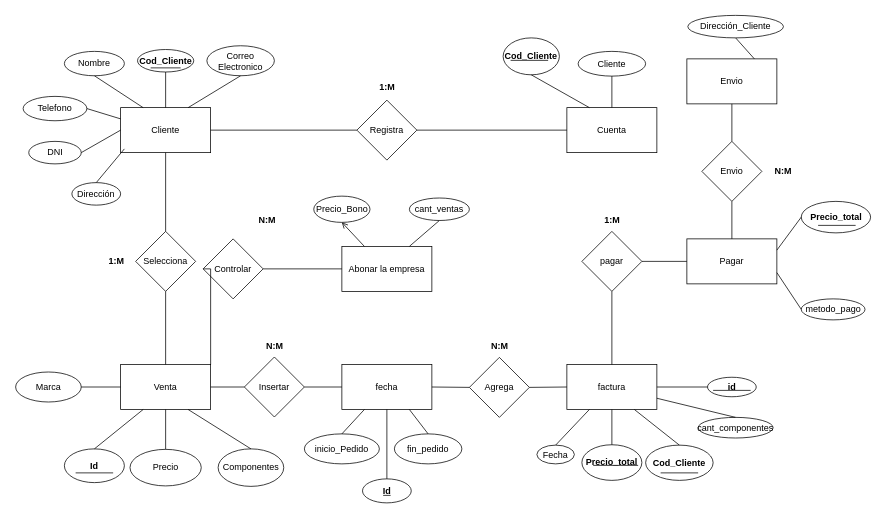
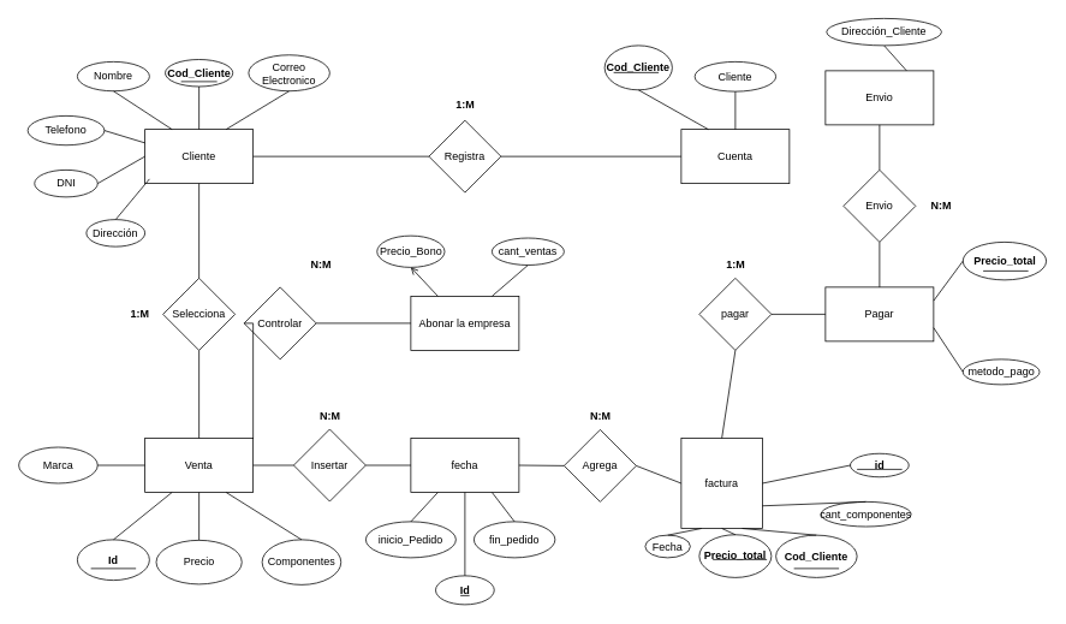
  <mxCell id="0" />
  <mxCell id="1" parent="0" />
  <mxCell id="2" value="Cliente" style="rounded=0;whiteSpace=wrap;html=1;" parent="1" vertex="1"><mxGeometry x="160" y="143" width="120" height="60" as="geometry" /></mxCell>
  <mxCell id="3" value="Registra" style="rhombus;whiteSpace=wrap;html=1;" parent="1" vertex="1"><mxGeometry x="475" y="133" width="80" height="80" as="geometry" /></mxCell>
  <mxCell id="4" value="Venta" style="rounded=0;whiteSpace=wrap;html=1;" parent="1" vertex="1"><mxGeometry x="160" y="485.5" width="120" height="60" as="geometry" /></mxCell>
- <mxCell id="5" value="factura" style="rounded=0;whiteSpace=wrap;html=1;" parent="1" vertex="1"><mxGeometry x="755" y="485.5" width="120" height="60" as="geometry" /></mxCell>
+ <mxCell id="5" value="factura" style="rounded=0;whiteSpace=wrap;html=1;" parent="1" vertex="1"><mxGeometry x="755" y="485.5" width="90" height="100" as="geometry" /></mxCell>
  <mxCell id="6" value="Abonar la empresa" style="rounded=0;whiteSpace=wrap;html=1;" parent="1" vertex="1"><mxGeometry x="455" y="328" width="120" height="60" as="geometry" /></mxCell>
  <mxCell id="7" value="Pagar" style="rounded=0;whiteSpace=wrap;html=1;" parent="1" vertex="1"><mxGeometry x="915" y="318" width="120" height="60" as="geometry" /></mxCell>
  <mxCell id="8" value="fecha" style="rounded=0;whiteSpace=wrap;html=1;" parent="1" vertex="1"><mxGeometry x="455" y="485.5" width="120" height="60" as="geometry" /></mxCell>
  <mxCell id="9" value="Nombre" style="ellipse;whiteSpace=wrap;html=1;" parent="1" vertex="1"><mxGeometry x="85" y="68" width="80" height="32.5" as="geometry" /></mxCell>
  <mxCell id="10" value="DNI" style="ellipse;whiteSpace=wrap;html=1;" parent="1" vertex="1"><mxGeometry x="37.5" y="188" width="70" height="30" as="geometry" /></mxCell>
  <mxCell id="11" value="&lt;b&gt;Cod_Cliente&lt;/b&gt;" style="ellipse;whiteSpace=wrap;html=1;" parent="1" vertex="1"><mxGeometry x="182.5" y="65.5" width="75" height="30" as="geometry" /></mxCell>
  <mxCell id="12" value="Telefono" style="ellipse;whiteSpace=wrap;html=1;" parent="1" vertex="1"><mxGeometry x="30" y="128" width="85" height="32.5" as="geometry" /></mxCell>
  <mxCell id="13" value="Correo Electronico" style="ellipse;whiteSpace=wrap;html=1;" parent="1" vertex="1"><mxGeometry x="275" y="60.5" width="90" height="40" as="geometry" /></mxCell>
  <mxCell id="14" value="inicio_Pedido" style="ellipse;whiteSpace=wrap;html=1;" parent="1" vertex="1"><mxGeometry x="405" y="578" width="100" height="40" as="geometry" /></mxCell>
  <mxCell id="15" value="fin_pedido" style="ellipse;whiteSpace=wrap;html=1;" parent="1" vertex="1"><mxGeometry x="525" y="578" width="90" height="40" as="geometry" /></mxCell>
  <mxCell id="16" value="&lt;b&gt;Id&lt;/b&gt;" style="ellipse;whiteSpace=wrap;html=1;" parent="1" vertex="1"><mxGeometry x="482.5" y="638" width="65" height="32" as="geometry" /></mxCell>
- <mxCell id="17" value="cant_componentes" style="ellipse;whiteSpace=wrap;html=1;" parent="1" vertex="1"><mxGeometry x="930" y="556" width="100" height="27.5" as="geometry" /></mxCell>
+ <mxCell id="17" value="cant_componentes" style="ellipse;whiteSpace=wrap;html=1;" parent="1" vertex="1"><mxGeometry x="910" y="556" width="100" height="27.5" as="geometry" /></mxCell>
  <mxCell id="18" value="metodo_pago" style="ellipse;whiteSpace=wrap;html=1;" parent="1" vertex="1"><mxGeometry x="1067.5" y="398" width="85" height="28" as="geometry" /></mxCell>
  <mxCell id="19" value="Precio" style="ellipse;whiteSpace=wrap;html=1;" parent="1" vertex="1"><mxGeometry x="172.5" y="598.62" width="95" height="48.75" as="geometry" /></mxCell>
  <mxCell id="20" value="Componentes" style="ellipse;whiteSpace=wrap;html=1;" parent="1" vertex="1"><mxGeometry x="290" y="598" width="87.5" height="50" as="geometry" /></mxCell>
  <mxCell id="21" value="Marca" style="ellipse;whiteSpace=wrap;html=1;" parent="1" vertex="1"><mxGeometry x="20" y="495.5" width="87.5" height="40" as="geometry" /></mxCell>
  <mxCell id="22" value="&lt;b&gt;Id&lt;/b&gt;" style="ellipse;whiteSpace=wrap;html=1;" parent="1" vertex="1"><mxGeometry x="85" y="598" width="80" height="45" as="geometry" /></mxCell>
  <mxCell id="23" value="&lt;b&gt;Cod_Cliente&lt;/b&gt;" style="ellipse;whiteSpace=wrap;html=1;" parent="1" vertex="1"><mxGeometry x="860" y="593" width="90" height="47" as="geometry" /></mxCell>
  <mxCell id="24" value="Fecha" style="ellipse;whiteSpace=wrap;html=1;" parent="1" vertex="1"><mxGeometry x="715" y="593" width="50" height="25" as="geometry" /></mxCell>
  <mxCell id="25" value="cant_ventas" style="ellipse;whiteSpace=wrap;html=1;" parent="1" vertex="1"><mxGeometry x="545" y="263.5" width="80" height="30" as="geometry" /></mxCell>
  <mxCell id="26" value="" style="endArrow=none;html=1;rounded=0;entryX=0.5;entryY=1;entryDx=0;entryDy=0;exitX=0.25;exitY=0;exitDx=0;exitDy=0;" parent="1" source="2" target="9" edge="1"><mxGeometry width="50" height="50" relative="1" as="geometry"><mxPoint x="295" y="138" as="sourcePoint" /><mxPoint x="345" y="88" as="targetPoint" /></mxGeometry></mxCell>
  <mxCell id="27" value="" style="endArrow=none;html=1;rounded=0;exitX=0.5;exitY=0;exitDx=0;exitDy=0;entryX=0.5;entryY=1;entryDx=0;entryDy=0;" parent="1" source="2" target="11" edge="1"><mxGeometry width="50" height="50" relative="1" as="geometry"><mxPoint x="335" y="158" as="sourcePoint" /><mxPoint x="385" y="108" as="targetPoint" /></mxGeometry></mxCell>
  <mxCell id="28" value="" style="endArrow=none;html=1;rounded=0;exitX=0.75;exitY=0;exitDx=0;exitDy=0;entryX=0.5;entryY=1;entryDx=0;entryDy=0;" parent="1" source="2" target="13" edge="1"><mxGeometry width="50" height="50" relative="1" as="geometry"><mxPoint x="345" y="158" as="sourcePoint" /><mxPoint x="395" y="108" as="targetPoint" /></mxGeometry></mxCell>
  <mxCell id="29" value="" style="endArrow=none;html=1;rounded=0;entryX=1;entryY=0.5;entryDx=0;entryDy=0;exitX=0;exitY=0.25;exitDx=0;exitDy=0;" parent="1" source="2" target="12" edge="1"><mxGeometry width="50" height="50" relative="1" as="geometry"><mxPoint x="35" y="258" as="sourcePoint" /><mxPoint x="85" y="208" as="targetPoint" /></mxGeometry></mxCell>
  <mxCell id="30" value="" style="endArrow=none;html=1;rounded=0;entryX=0;entryY=0.5;entryDx=0;entryDy=0;exitX=1;exitY=0.5;exitDx=0;exitDy=0;" parent="1" source="10" target="2" edge="1"><mxGeometry width="50" height="50" relative="1" as="geometry"><mxPoint x="-75" y="298" as="sourcePoint" /><mxPoint x="-25" y="248" as="targetPoint" /></mxGeometry></mxCell>
  <mxCell id="31" value="" style="endArrow=none;html=1;rounded=0;entryX=1;entryY=0.5;entryDx=0;entryDy=0;exitX=0;exitY=0.5;exitDx=0;exitDy=0;" parent="1" source="3" target="2" edge="1"><mxGeometry width="50" height="50" relative="1" as="geometry"><mxPoint x="345" y="228" as="sourcePoint" /><mxPoint x="395" y="178" as="targetPoint" /></mxGeometry></mxCell>
  <mxCell id="32" value="Cuenta" style="rounded=0;whiteSpace=wrap;html=1;" parent="1" vertex="1"><mxGeometry x="755" y="143" width="120" height="60" as="geometry" /></mxCell>
  <mxCell id="33" value="Cliente" style="ellipse;whiteSpace=wrap;html=1;" parent="1" vertex="1"><mxGeometry x="770" y="68" width="90" height="33" as="geometry" /></mxCell>
  <mxCell id="34" value="" style="endArrow=none;html=1;rounded=0;exitX=0.5;exitY=0;exitDx=0;exitDy=0;entryX=0.5;entryY=1;entryDx=0;entryDy=0;" parent="1" source="32" target="33" edge="1"><mxGeometry width="50" height="50" relative="1" as="geometry"><mxPoint x="715" y="108" as="sourcePoint" /><mxPoint x="765" y="58" as="targetPoint" /></mxGeometry></mxCell>
  <mxCell id="35" value="" style="endArrow=none;html=1;rounded=0;entryX=0;entryY=0.5;entryDx=0;entryDy=0;exitX=1;exitY=0.5;exitDx=0;exitDy=0;" parent="1" source="3" target="32" edge="1"><mxGeometry width="50" height="50" relative="1" as="geometry"><mxPoint x="645" y="248" as="sourcePoint" /><mxPoint x="695" y="198" as="targetPoint" /></mxGeometry></mxCell>
  <mxCell id="36" value="Selecciona" style="rhombus;whiteSpace=wrap;html=1;" parent="1" vertex="1"><mxGeometry x="180" y="308" width="80" height="80" as="geometry" /></mxCell>
  <mxCell id="37" value="" style="endArrow=none;html=1;rounded=0;entryX=0.5;entryY=1;entryDx=0;entryDy=0;exitX=0.5;exitY=0;exitDx=0;exitDy=0;" parent="1" source="4" target="36" edge="1"><mxGeometry width="50" height="50" relative="1" as="geometry"><mxPoint x="175" y="488" as="sourcePoint" /><mxPoint x="225" y="438" as="targetPoint" /></mxGeometry></mxCell>
  <mxCell id="38" value="" style="endArrow=none;html=1;rounded=0;entryX=0.5;entryY=1;entryDx=0;entryDy=0;exitX=0.5;exitY=0;exitDx=0;exitDy=0;" parent="1" source="36" target="2" edge="1"><mxGeometry width="50" height="50" relative="1" as="geometry"><mxPoint x="95" y="308" as="sourcePoint" /><mxPoint x="145" y="258" as="targetPoint" /></mxGeometry></mxCell>
  <mxCell id="39" value="" style="endArrow=none;html=1;rounded=0;entryX=0.75;entryY=1;entryDx=0;entryDy=0;exitX=0.5;exitY=0;exitDx=0;exitDy=0;" parent="1" source="20" target="4" edge="1"><mxGeometry width="50" height="50" relative="1" as="geometry"><mxPoint x="315" y="568" as="sourcePoint" /><mxPoint x="365" y="518" as="targetPoint" /></mxGeometry></mxCell>
  <mxCell id="40" value="" style="endArrow=none;html=1;rounded=0;entryX=0.5;entryY=1;entryDx=0;entryDy=0;exitX=0.5;exitY=0;exitDx=0;exitDy=0;" parent="1" source="19" target="4" edge="1"><mxGeometry width="50" height="50" relative="1" as="geometry"><mxPoint x="155" y="618" as="sourcePoint" /><mxPoint x="205" y="568" as="targetPoint" /></mxGeometry></mxCell>
  <mxCell id="41" value="" style="endArrow=none;html=1;rounded=0;exitX=0.5;exitY=0;exitDx=0;exitDy=0;entryX=0.25;entryY=1;entryDx=0;entryDy=0;" parent="1" source="22" target="4" edge="1"><mxGeometry width="50" height="50" relative="1" as="geometry"><mxPoint x="105" y="578" as="sourcePoint" /><mxPoint x="155" y="528" as="targetPoint" /></mxGeometry></mxCell>
  <mxCell id="42" value="" style="endArrow=none;html=1;rounded=0;entryX=0;entryY=0.5;entryDx=0;entryDy=0;exitX=1;exitY=0.5;exitDx=0;exitDy=0;" parent="1" source="21" target="4" edge="1"><mxGeometry width="50" height="50" relative="1" as="geometry"><mxPoint x="115" y="558" as="sourcePoint" /><mxPoint x="165" y="508" as="targetPoint" /></mxGeometry></mxCell>
  <mxCell id="43" value="Insertar" style="rhombus;whiteSpace=wrap;html=1;" parent="1" vertex="1"><mxGeometry x="325" y="475.5" width="80" height="80" as="geometry" /></mxCell>
  <mxCell id="44" value="" style="endArrow=none;html=1;rounded=0;exitX=1;exitY=0.5;exitDx=0;exitDy=0;entryX=0;entryY=0.5;entryDx=0;entryDy=0;" parent="1" source="4" target="43" edge="1"><mxGeometry width="50" height="50" relative="1" as="geometry"><mxPoint x="285" y="438" as="sourcePoint" /><mxPoint x="335" y="388" as="targetPoint" /></mxGeometry></mxCell>
  <mxCell id="45" value="" style="endArrow=none;html=1;rounded=0;exitX=1;exitY=0.5;exitDx=0;exitDy=0;entryX=0;entryY=0.5;entryDx=0;entryDy=0;" parent="1" source="43" target="8" edge="1"><mxGeometry width="50" height="50" relative="1" as="geometry"><mxPoint x="405" y="438" as="sourcePoint" /><mxPoint x="455" y="388" as="targetPoint" /></mxGeometry></mxCell>
  <mxCell id="46" value="" style="endArrow=none;html=1;rounded=0;exitX=0.5;exitY=0;exitDx=0;exitDy=0;entryX=0.25;entryY=1;entryDx=0;entryDy=0;" parent="1" source="14" target="8" edge="1"><mxGeometry width="50" height="50" relative="1" as="geometry"><mxPoint x="555" y="648" as="sourcePoint" /><mxPoint x="605" y="598" as="targetPoint" /></mxGeometry></mxCell>
  <mxCell id="47" value="" style="endArrow=none;html=1;rounded=0;entryX=0.5;entryY=1;entryDx=0;entryDy=0;exitX=0.5;exitY=0;exitDx=0;exitDy=0;" parent="1" source="16" target="8" edge="1"><mxGeometry width="50" height="50" relative="1" as="geometry"><mxPoint x="535" y="608" as="sourcePoint" /><mxPoint x="585" y="558" as="targetPoint" /></mxGeometry></mxCell>
  <mxCell id="48" value="" style="endArrow=none;html=1;rounded=0;entryX=0.75;entryY=1;entryDx=0;entryDy=0;exitX=0.5;exitY=0;exitDx=0;exitDy=0;" parent="1" source="15" target="8" edge="1"><mxGeometry width="50" height="50" relative="1" as="geometry"><mxPoint x="585" y="758" as="sourcePoint" /><mxPoint x="635" y="708" as="targetPoint" /></mxGeometry></mxCell>
  <mxCell id="49" value="Agrega" style="rhombus;whiteSpace=wrap;html=1;" parent="1" vertex="1"><mxGeometry x="625" y="476" width="80" height="80" as="geometry" /></mxCell>
  <mxCell id="50" value="" style="endArrow=none;html=1;rounded=0;exitX=1;exitY=0.5;exitDx=0;exitDy=0;entryX=0;entryY=0.5;entryDx=0;entryDy=0;" parent="1" source="8" target="49" edge="1"><mxGeometry width="50" height="50" relative="1" as="geometry"><mxPoint x="565" y="488" as="sourcePoint" /><mxPoint x="615" y="438" as="targetPoint" /></mxGeometry></mxCell>
  <mxCell id="51" value="" style="endArrow=none;html=1;rounded=0;exitX=1;exitY=0.5;exitDx=0;exitDy=0;entryX=0;entryY=0.5;entryDx=0;entryDy=0;" parent="1" source="49" target="5" edge="1"><mxGeometry width="50" height="50" relative="1" as="geometry"><mxPoint x="685" y="468" as="sourcePoint" /><mxPoint x="735" y="418" as="targetPoint" /></mxGeometry></mxCell>
  <mxCell id="52" value="" style="endArrow=none;html=1;rounded=0;entryX=0.25;entryY=1;entryDx=0;entryDy=0;exitX=0.5;exitY=0;exitDx=0;exitDy=0;" parent="1" source="24" target="5" edge="1"><mxGeometry width="50" height="50" relative="1" as="geometry"><mxPoint x="835" y="668" as="sourcePoint" /><mxPoint x="885" y="618" as="targetPoint" /></mxGeometry></mxCell>
  <mxCell id="53" value="&lt;b&gt;Precio_total&lt;/b&gt;" style="ellipse;whiteSpace=wrap;html=1;" parent="1" vertex="1"><mxGeometry x="775" y="592.5" width="80" height="47.5" as="geometry" /></mxCell>
  <mxCell id="54" value="" style="endArrow=none;html=1;rounded=0;entryX=0.5;entryY=1;entryDx=0;entryDy=0;exitX=0.5;exitY=0;exitDx=0;exitDy=0;" parent="1" source="53" target="5" edge="1"><mxGeometry width="50" height="50" relative="1" as="geometry"><mxPoint x="935" y="578" as="sourcePoint" /><mxPoint x="985" y="528" as="targetPoint" /></mxGeometry></mxCell>
  <mxCell id="55" value="&lt;b&gt;Precio_total&lt;/b&gt;" style="ellipse;whiteSpace=wrap;html=1;" parent="1" vertex="1"><mxGeometry x="1067.5" y="268" width="92.5" height="42" as="geometry" /></mxCell>
  <mxCell id="56" value="pagar" style="rhombus;whiteSpace=wrap;html=1;" parent="1" vertex="1"><mxGeometry x="775" y="308" width="80" height="80" as="geometry" /></mxCell>
  <mxCell id="57" value="" style="endArrow=none;html=1;rounded=0;entryX=0.5;entryY=1;entryDx=0;entryDy=0;exitX=0.5;exitY=0;exitDx=0;exitDy=0;" parent="1" source="5" target="56" edge="1"><mxGeometry width="50" height="50" relative="1" as="geometry"><mxPoint x="755" y="468" as="sourcePoint" /><mxPoint x="805" y="418" as="targetPoint" /></mxGeometry></mxCell>
  <mxCell id="58" value="" style="endArrow=none;html=1;rounded=0;entryX=0;entryY=0.5;entryDx=0;entryDy=0;exitX=1;exitY=0.5;exitDx=0;exitDy=0;" parent="1" source="56" target="7" edge="1"><mxGeometry width="50" height="50" relative="1" as="geometry"><mxPoint x="845" y="458" as="sourcePoint" /><mxPoint x="895" y="408" as="targetPoint" /></mxGeometry></mxCell>
  <mxCell id="59" value="" style="endArrow=none;html=1;rounded=0;exitX=1;exitY=0.75;exitDx=0;exitDy=0;entryX=0.5;entryY=0;entryDx=0;entryDy=0;" parent="1" source="5" target="17" edge="1"><mxGeometry width="50" height="50" relative="1" as="geometry"><mxPoint x="905" y="498" as="sourcePoint" /><mxPoint x="955" y="448" as="targetPoint" /></mxGeometry></mxCell>
  <mxCell id="60" value="" style="endArrow=none;html=1;rounded=0;entryX=1;entryY=0.75;entryDx=0;entryDy=0;exitX=0;exitY=0.5;exitDx=0;exitDy=0;" parent="1" source="18" target="7" edge="1"><mxGeometry width="50" height="50" relative="1" as="geometry"><mxPoint x="1045" y="508" as="sourcePoint" /><mxPoint x="1095" y="458" as="targetPoint" /></mxGeometry></mxCell>
  <mxCell id="61" value="" style="endArrow=none;html=1;rounded=0;exitX=1;exitY=0.25;exitDx=0;exitDy=0;entryX=0;entryY=0.5;entryDx=0;entryDy=0;" parent="1" source="7" target="55" edge="1"><mxGeometry width="50" height="50" relative="1" as="geometry"><mxPoint x="1095" y="358" as="sourcePoint" /><mxPoint x="1145" y="308" as="targetPoint" /></mxGeometry></mxCell>
  <mxCell id="62" value="" style="endArrow=none;html=1;rounded=0;entryX=0.5;entryY=1;entryDx=0;entryDy=0;exitX=0.75;exitY=0;exitDx=0;exitDy=0;" parent="1" source="6" target="25" edge="1"><mxGeometry width="50" height="50" relative="1" as="geometry"><mxPoint x="665" y="458" as="sourcePoint" /><mxPoint x="715" y="408" as="targetPoint" /></mxGeometry></mxCell>
  <mxCell id="63" value="Controlar" style="rhombus;whiteSpace=wrap;html=1;" parent="1" vertex="1"><mxGeometry x="270" y="318" width="80" height="80" as="geometry" /></mxCell>
  <mxCell id="64" value="" style="endArrow=none;html=1;rounded=0;exitX=1;exitY=0;exitDx=0;exitDy=0;entryX=0;entryY=0.5;entryDx=0;entryDy=0;" parent="1" source="4" target="63" edge="1"><mxGeometry width="50" height="50" relative="1" as="geometry"><mxPoint x="275" y="478" as="sourcePoint" /><mxPoint x="325" y="428" as="targetPoint" /><Array as="points"><mxPoint x="280" y="358" /></Array></mxGeometry></mxCell>
  <mxCell id="65" value="" style="endArrow=none;html=1;rounded=0;entryX=1;entryY=0.5;entryDx=0;entryDy=0;exitX=0;exitY=0.5;exitDx=0;exitDy=0;" parent="1" source="6" target="63" edge="1"><mxGeometry width="50" height="50" relative="1" as="geometry"><mxPoint x="365" y="468" as="sourcePoint" /><mxPoint x="415" y="418" as="targetPoint" /></mxGeometry></mxCell>
  <mxCell id="66" value="Dirección" style="ellipse;whiteSpace=wrap;html=1;" parent="1" vertex="1"><mxGeometry x="95" y="243" width="65" height="30" as="geometry" /></mxCell>
  <mxCell id="67" value="" style="endArrow=none;html=1;rounded=0;exitX=0.5;exitY=0;exitDx=0;exitDy=0;" parent="1" source="66" edge="1"><mxGeometry width="50" height="50" relative="1" as="geometry"><mxPoint x="25" y="328" as="sourcePoint" /><mxPoint x="165" y="198" as="targetPoint" /></mxGeometry></mxCell>
  <mxCell id="68" value="Envio" style="rounded=0;whiteSpace=wrap;html=1;" parent="1" vertex="1"><mxGeometry x="915" y="78" width="120" height="60" as="geometry" /></mxCell>
  <mxCell id="69" value="Dirección_Cliente" style="ellipse;whiteSpace=wrap;html=1;" parent="1" vertex="1"><mxGeometry x="916.25" y="20" width="127.5" height="30" as="geometry" /></mxCell>
  <mxCell id="70" value="" style="endArrow=none;html=1;rounded=0;entryX=0.5;entryY=1;entryDx=0;entryDy=0;exitX=0.75;exitY=0;exitDx=0;exitDy=0;" parent="1" source="68" target="69" edge="1"><mxGeometry width="50" height="50" relative="1" as="geometry"><mxPoint x="1095" y="163" as="sourcePoint" /><mxPoint x="1145" y="113" as="targetPoint" /></mxGeometry></mxCell>
  <mxCell id="71" value="Envio" style="rhombus;whiteSpace=wrap;html=1;" parent="1" vertex="1"><mxGeometry x="935" y="188" width="80" height="80" as="geometry" /></mxCell>
  <mxCell id="72" value="" style="endArrow=none;html=1;rounded=0;entryX=0.5;entryY=1;entryDx=0;entryDy=0;exitX=0.5;exitY=0;exitDx=0;exitDy=0;" parent="1" source="7" target="71" edge="1"><mxGeometry width="50" height="50" relative="1" as="geometry"><mxPoint x="855" y="308" as="sourcePoint" /><mxPoint x="905" y="258" as="targetPoint" /></mxGeometry></mxCell>
  <mxCell id="73" value="" style="endArrow=none;html=1;rounded=0;entryX=0.5;entryY=1;entryDx=0;entryDy=0;exitX=0.5;exitY=0;exitDx=0;exitDy=0;" parent="1" source="71" target="68" edge="1"><mxGeometry width="50" height="50" relative="1" as="geometry"><mxPoint x="815" y="248" as="sourcePoint" /><mxPoint x="865" y="198" as="targetPoint" /></mxGeometry></mxCell>
  <mxCell id="74" value="&lt;b&gt;id&lt;/b&gt;" style="ellipse;whiteSpace=wrap;html=1;" parent="1" vertex="1"><mxGeometry x="942.5" y="502.5" width="65" height="26" as="geometry" /></mxCell>
  <mxCell id="75" value="" style="endArrow=none;html=1;rounded=0;exitX=1;exitY=0.5;exitDx=0;exitDy=0;entryX=0;entryY=0.5;entryDx=0;entryDy=0;" parent="1" source="5" target="74" edge="1"><mxGeometry width="50" height="50" relative="1" as="geometry"><mxPoint x="900" y="470" as="sourcePoint" /><mxPoint x="950" y="420" as="targetPoint" /></mxGeometry></mxCell>
  <mxCell id="76" value="" style="endArrow=none;html=1;rounded=0;entryX=0.75;entryY=1;entryDx=0;entryDy=0;exitX=0.5;exitY=0;exitDx=0;exitDy=0;" parent="1" source="23" target="5" edge="1"><mxGeometry width="50" height="50" relative="1" as="geometry"><mxPoint x="810" y="730" as="sourcePoint" /><mxPoint x="860" y="680" as="targetPoint" /></mxGeometry></mxCell>
  <mxCell id="77" value="Precio_Bono" style="ellipse;whiteSpace=wrap;html=1;" parent="1" vertex="1"><mxGeometry x="417.5" y="261" width="75" height="35" as="geometry" /></mxCell>
  <mxCell id="78" value="" style="endArrow=open;html=1;rounded=0;entryX=0.5;entryY=1;entryDx=0;entryDy=0;exitX=0.25;exitY=0;exitDx=0;exitDy=0;" parent="1" source="6" target="77" edge="1"><mxGeometry width="50" height="50" relative="1" as="geometry"><mxPoint x="360" y="340" as="sourcePoint" /><mxPoint x="410" y="290" as="targetPoint" /></mxGeometry></mxCell>
  <mxCell id="79" value="&lt;b&gt;Cod_Cliente&lt;/b&gt;" style="ellipse;whiteSpace=wrap;html=1;" parent="1" vertex="1"><mxGeometry x="670" y="50" width="75" height="49.25" as="geometry" /></mxCell>
  <mxCell id="80" value="" style="endArrow=none;html=1;rounded=0;entryX=0.5;entryY=1;entryDx=0;entryDy=0;exitX=0.25;exitY=0;exitDx=0;exitDy=0;" parent="1" source="32" target="79" edge="1"><mxGeometry width="50" height="50" relative="1" as="geometry"><mxPoint x="690" y="150" as="sourcePoint" /><mxPoint x="740" y="100" as="targetPoint" /></mxGeometry></mxCell>
  <mxCell id="81" value="" style="endArrow=none;html=1;rounded=0;" edge="1" parent="1"><mxGeometry width="50" height="50" relative="1" as="geometry"><mxPoint x="200" y="90" as="sourcePoint" /><mxPoint x="240" y="90" as="targetPoint" /></mxGeometry></mxCell>
  <mxCell id="82" value="" style="endArrow=none;html=1;rounded=0;entryX=0.813;entryY=0.711;entryDx=0;entryDy=0;entryPerimeter=0;" edge="1" parent="1" target="22"><mxGeometry width="50" height="50" relative="1" as="geometry"><mxPoint x="100" y="630" as="sourcePoint" /><mxPoint x="70" y="590" as="targetPoint" /></mxGeometry></mxCell>
  <mxCell id="83" value="" style="endArrow=none;html=1;rounded=0;" edge="1" parent="1"><mxGeometry width="50" height="50" relative="1" as="geometry"><mxPoint x="510" y="660" as="sourcePoint" /><mxPoint x="520" y="660" as="targetPoint" /></mxGeometry></mxCell>
  <mxCell id="84" value="" style="endArrow=none;html=1;rounded=0;entryX=0.8;entryY=0.609;entryDx=0;entryDy=0;entryPerimeter=0;exitX=0.133;exitY=0.609;exitDx=0;exitDy=0;exitPerimeter=0;" edge="1" parent="1" source="79" target="79"><mxGeometry width="50" height="50" relative="1" as="geometry"><mxPoint x="600" y="140" as="sourcePoint" /><mxPoint x="650" y="90" as="targetPoint" /></mxGeometry></mxCell>
  <mxCell id="85" value="" style="endArrow=none;html=1;rounded=0;entryX=0.784;entryY=0.762;entryDx=0;entryDy=0;entryPerimeter=0;exitX=0.243;exitY=0.762;exitDx=0;exitDy=0;exitPerimeter=0;" edge="1" parent="1" source="55" target="55"><mxGeometry width="50" height="50" relative="1" as="geometry"><mxPoint x="1080" y="220" as="sourcePoint" /><mxPoint x="1130" y="170" as="targetPoint" /></mxGeometry></mxCell>
  <mxCell id="86" value="" style="endArrow=none;html=1;rounded=0;exitX=0.188;exitY=0.579;exitDx=0;exitDy=0;exitPerimeter=0;" edge="1" parent="1" source="53"><mxGeometry width="50" height="50" relative="1" as="geometry"><mxPoint x="670" y="740" as="sourcePoint" /><mxPoint x="850" y="620" as="targetPoint" /></mxGeometry></mxCell>
  <mxCell id="87" value="" style="endArrow=none;html=1;rounded=0;" edge="1" parent="1"><mxGeometry width="50" height="50" relative="1" as="geometry"><mxPoint x="1000" y="520" as="sourcePoint" /><mxPoint x="950" y="520" as="targetPoint" /></mxGeometry></mxCell>
  <mxCell id="88" value="" style="endArrow=none;html=1;rounded=0;" edge="1" parent="1"><mxGeometry width="50" height="50" relative="1" as="geometry"><mxPoint x="880" y="630" as="sourcePoint" /><mxPoint x="930" y="630" as="targetPoint" /></mxGeometry></mxCell>
  <mxCell id="89" value="&lt;b&gt;1:M&lt;/b&gt;" style="text;html=1;align=center;verticalAlign=middle;resizable=0;points=[];autosize=1;strokeColor=none;fillColor=none;" vertex="1" parent="1"><mxGeometry x="134" y="333" width="40" height="30" as="geometry" /></mxCell>
  <mxCell id="90" value="&lt;b&gt;1:M&lt;/b&gt;" style="text;html=1;align=center;verticalAlign=middle;resizable=0;points=[];autosize=1;strokeColor=none;fillColor=none;" vertex="1" parent="1"><mxGeometry x="495" y="101" width="40" height="30" as="geometry" /></mxCell>
  <mxCell id="91" value="&lt;b&gt;N:M&lt;/b&gt;" style="text;html=1;align=center;verticalAlign=middle;resizable=0;points=[];autosize=1;strokeColor=none;fillColor=none;" vertex="1" parent="1"><mxGeometry x="340" y="445.5" width="50" height="30" as="geometry" /></mxCell>
  <mxCell id="92" value="&lt;b&gt;N:M&lt;/b&gt;" style="text;html=1;align=center;verticalAlign=middle;resizable=0;points=[];autosize=1;strokeColor=none;fillColor=none;" vertex="1" parent="1"><mxGeometry x="330" y="278" width="50" height="30" as="geometry" /></mxCell>
  <mxCell id="93" value="&lt;b&gt;1:M&lt;/b&gt;" style="text;html=1;align=center;verticalAlign=middle;resizable=0;points=[];autosize=1;strokeColor=none;fillColor=none;" vertex="1" parent="1"><mxGeometry x="795" y="278" width="40" height="30" as="geometry" /></mxCell>
  <mxCell id="94" value="&lt;b&gt;N:M&lt;/b&gt;" style="text;html=1;align=center;verticalAlign=middle;resizable=0;points=[];autosize=1;strokeColor=none;fillColor=none;" vertex="1" parent="1"><mxGeometry x="1017.5" y="213" width="50" height="30" as="geometry" /></mxCell>
  <mxCell id="95" value="&lt;b&gt;N:M&lt;/b&gt;" style="text;html=1;align=center;verticalAlign=middle;resizable=0;points=[];autosize=1;strokeColor=none;fillColor=none;" vertex="1" parent="1"><mxGeometry x="640" y="446" width="50" height="30" as="geometry" /></mxCell>
